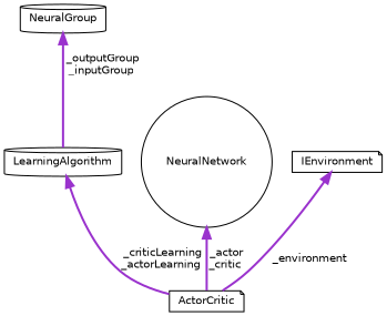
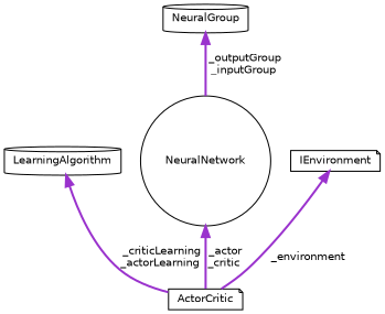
  digraph {
    node [color=black fillcolor=white fontname=Helvetica fontsize=10 shape=note style=filled]
    edge [color=darkorchid3 dir=back fontname=Helvetica fontsize=10 labelfontname=Helvetica labelfontsize=10 style=bold]
    n1 [height=0.2 label=ActorCritic width=0.4]
    n2 [height=0.2 label=LearningAlgorithm shape=cylinder width=0.4]
    n3 [height=0.2 label=NeuralNetwork shape=circle width=0.4]
    n4 [height=0.2 label=NeuralGroup shape=cylinder width=0.4]
    n5 [height=0.2 label=IEnvironment width=0.4]
    n2 -> n1 [label=" _criticLearning\n_actorLearning"]
    n3 -> n1 [label=" _actor\n_critic"]
-   n4 -> n2 [label=" _outputGroup\n_inputGroup"]
+   n4 -> n3 [label=" _outputGroup\n_inputGroup"]
    n5 -> n1 [label=" _environment"]
  }
